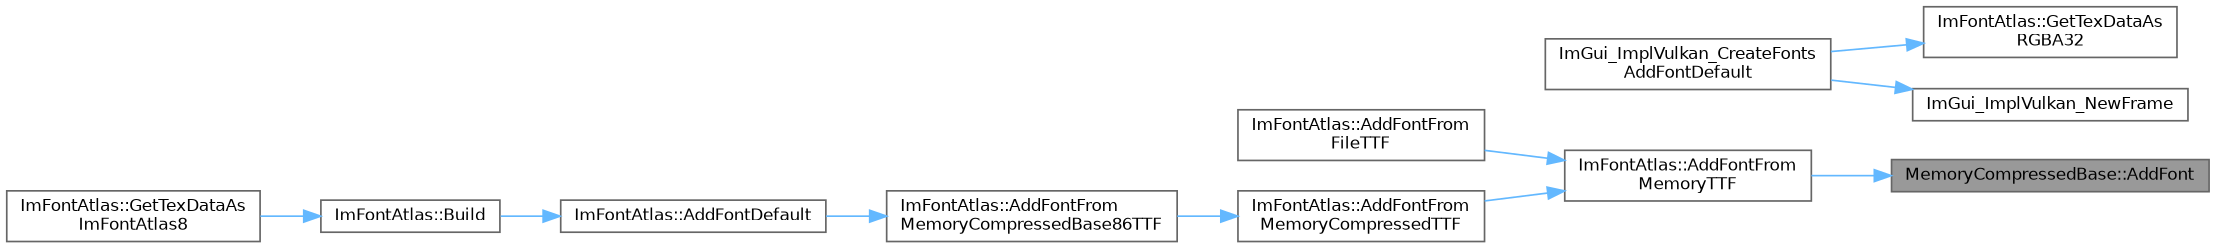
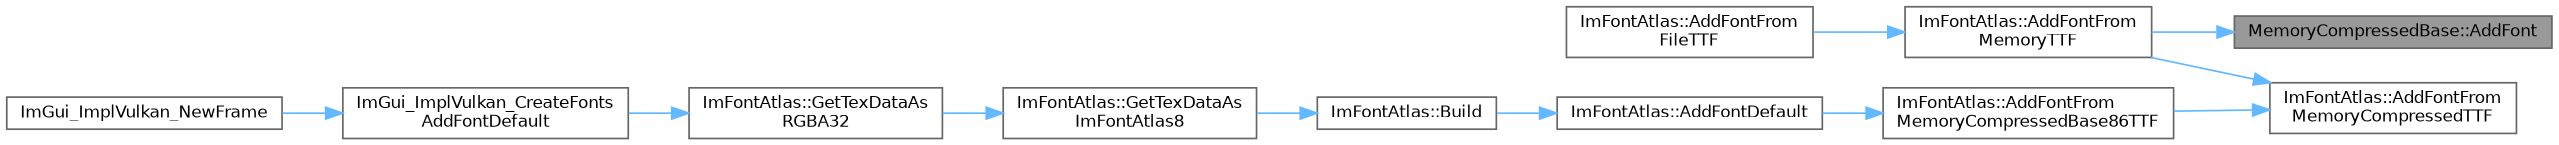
  digraph {
    rankdir=RL
    node [color=grey40 fillcolor=white fontname=Helvetica fontsize=10 shape=box style=filled]
    edge [color=steelblue1 dir=back fontname=Helvetica fontsize=10 labelfontname=Helvetica labelfontsize=10 style=solid]
    n1 [color=gray40 fillcolor=grey60 fontcolor=black height=0.2 label="MemoryCompressedBase::AddFont" width=0.4]
    n2 [height=0.2 label="ImFontAtlas::AddFontFrom\lMemoryTTF" width=0.4]
    n3 [height=0.2 label="ImFontAtlas::AddFontFrom\lFileTTF" width=0.4]
    n4 [height=0.2 label="ImFontAtlas::AddFontFrom\lMemoryCompressedTTF" width=0.4]
    n5 [height=0.2 label="ImFontAtlas::AddFontFrom\lMemoryCompressedBase86TTF" width=0.4]
    n6 [height=0.2 label="ImFontAtlas::AddFontDefault" width=0.4]
    n7 [height=0.2 label="ImFontAtlas::Build" width=0.4]
    n8 [height=0.2 label="ImFontAtlas::GetTexDataAs\lImFontAtlas8" width=0.4]
    n9 [height=0.2 label="ImFontAtlas::GetTexDataAs\lRGBA32" width=0.4]
    n10 [height=0.2 label="ImGui_ImplVulkan_CreateFonts\lAddFontDefault" width=0.4]
    n11 [height=0.2 label=ImGui_ImplVulkan_NewFrame width=0.4]
    n1 -> n2
    n2 -> n3
-   n2 -> n4
+   n4 -> n2
    n4 -> n5
    n5 -> n6
    n6 -> n7
    n7 -> n8
+   n8 -> n9
    n9 -> n10
-   n11 -> n10
+   n10 -> n11
  }
